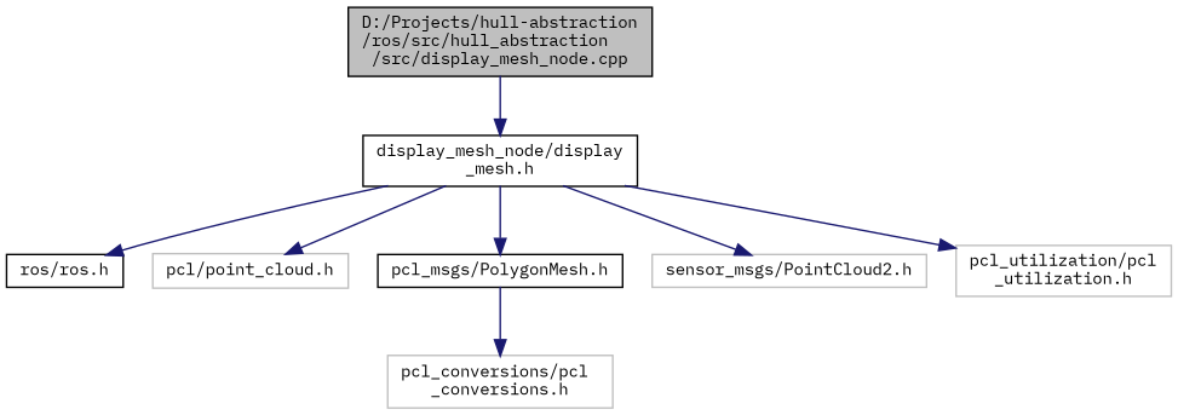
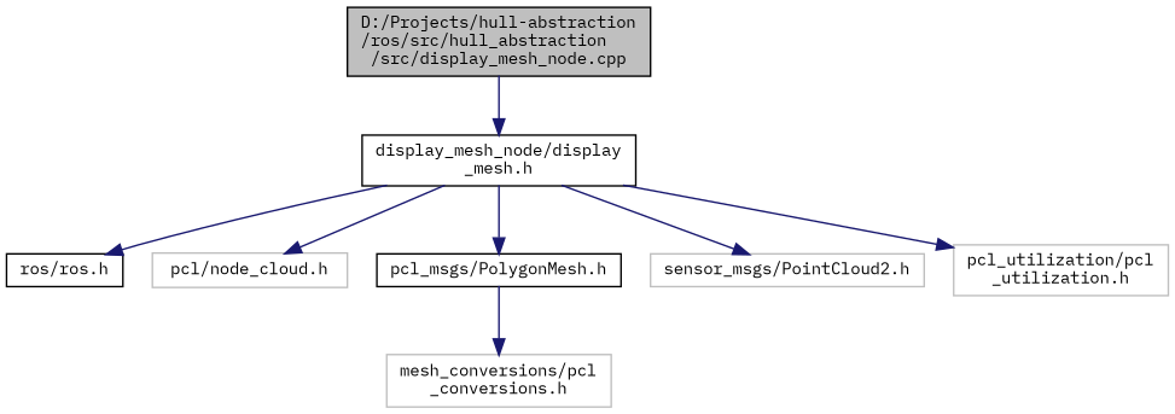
  digraph {
    fontname="IBM Plex Mono"
    node [color=black fillcolor=white fontname="IBM Plex Mono" fontsize=10 shape=record style=filled]
    edge [color=midnightblue fontname="IBM Plex Mono" fontsize=10 labelfontname=Helvetica labelfontsize=10 style=solid]
    n1 [fillcolor=grey75 fontcolor=black height=0.2 label="D:/Projects/hull-abstraction\l/ros/src/hull_abstraction\l/src/display_mesh_node.cpp" width=0.4]
    n2 [height=0.2 label="display_mesh_node/display\l_mesh.h" width=0.4]
    n3 [height=0.2 label="ros/ros.h" width=0.4]
-   n4 [color=grey75 height=0.2 label="pcl/point_cloud.h" width=0.4]
+   n4 [color=grey75 height=0.2 label="pcl/node_cloud.h" width=0.4]
    n5 [height=0.2 label="pcl_msgs/PolygonMesh.h" width=0.4]
    n6 [color=grey75 height=0.2 label="sensor_msgs/PointCloud2.h" width=0.4]
    n7 [color=grey75 height=0.2 label="pcl_utilization/pcl\l_utilization.h" width=0.4]
-   n8 [color=grey75 height=0.2 label="pcl_conversions/pcl\l_conversions.h" width=0.4]
+   n8 [color=grey75 height=0.2 label="mesh_conversions/pcl\l_conversions.h" width=0.4]
    n1 -> n2
    n2 -> n3
    n2 -> n4
    n2 -> n5
    n2 -> n6
    n2 -> n7
    n5 -> n8
  }
